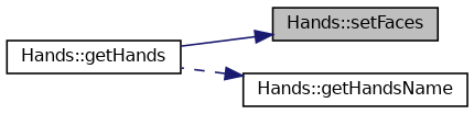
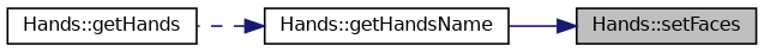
  digraph {
    rankdir=RL
    node [color=black fillcolor=white fontname=Helvetica fontsize=10 shape=record style=filled]
    edge [color=midnightblue dir=back fontname=Helvetica fontsize=10 labelfontname=Helvetica labelfontsize=10]
    n1 [fillcolor=grey75 fontcolor=black height=0.2 label="Hands::setFaces" width=0.4]
    n2 [height=0.2 label="Hands::getHands" width=0.4]
    n3 [height=0.2 label="Hands::getHandsName" width=0.4]
-   n1 -> n2 [style=solid]
+   n1 -> n3 [style=solid]
    n3 -> n2 [style=dashed]
  }
